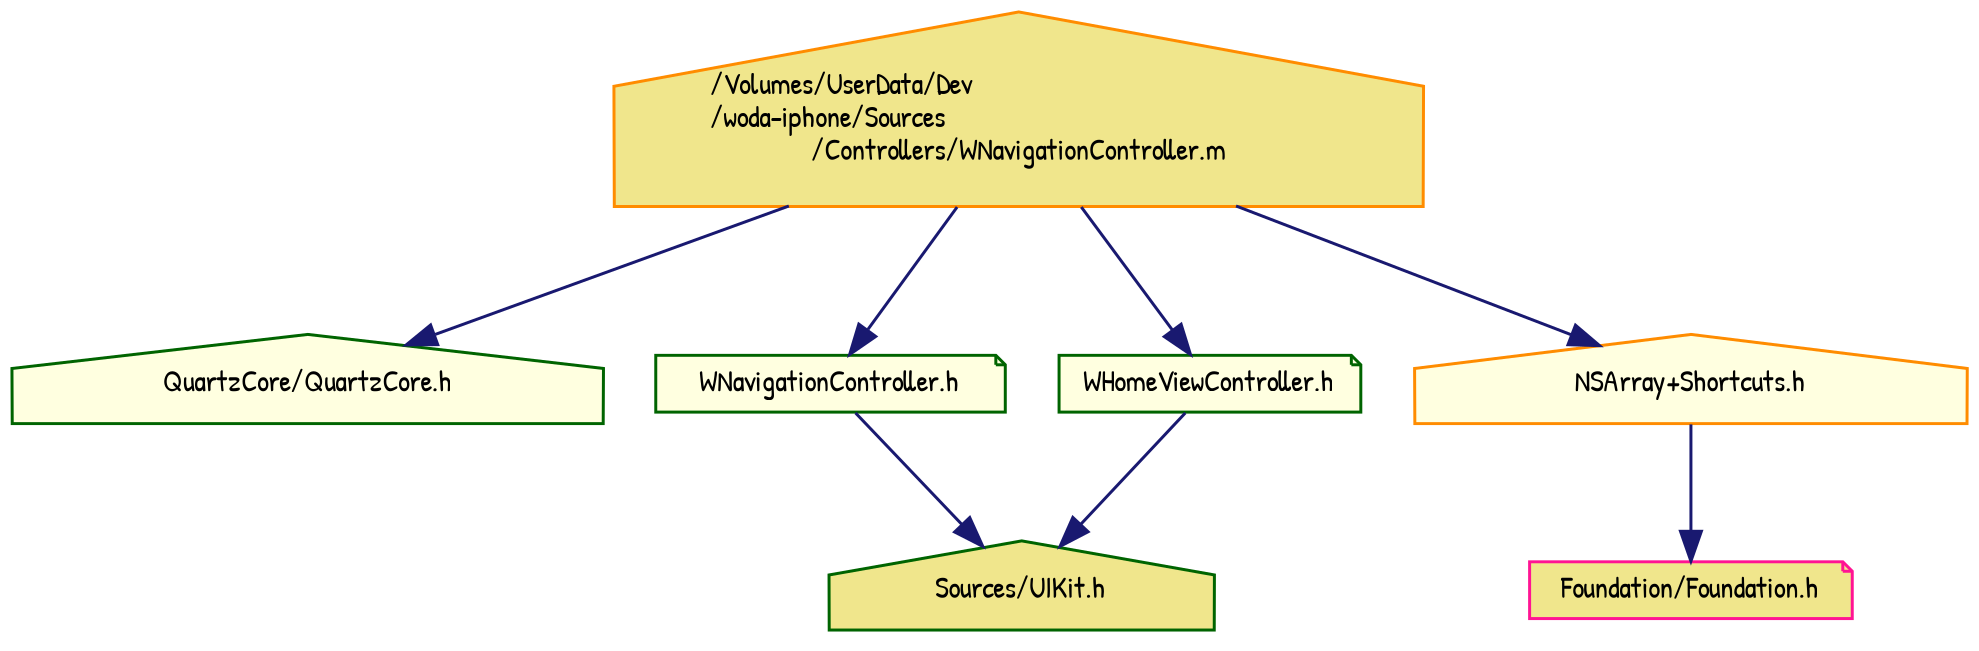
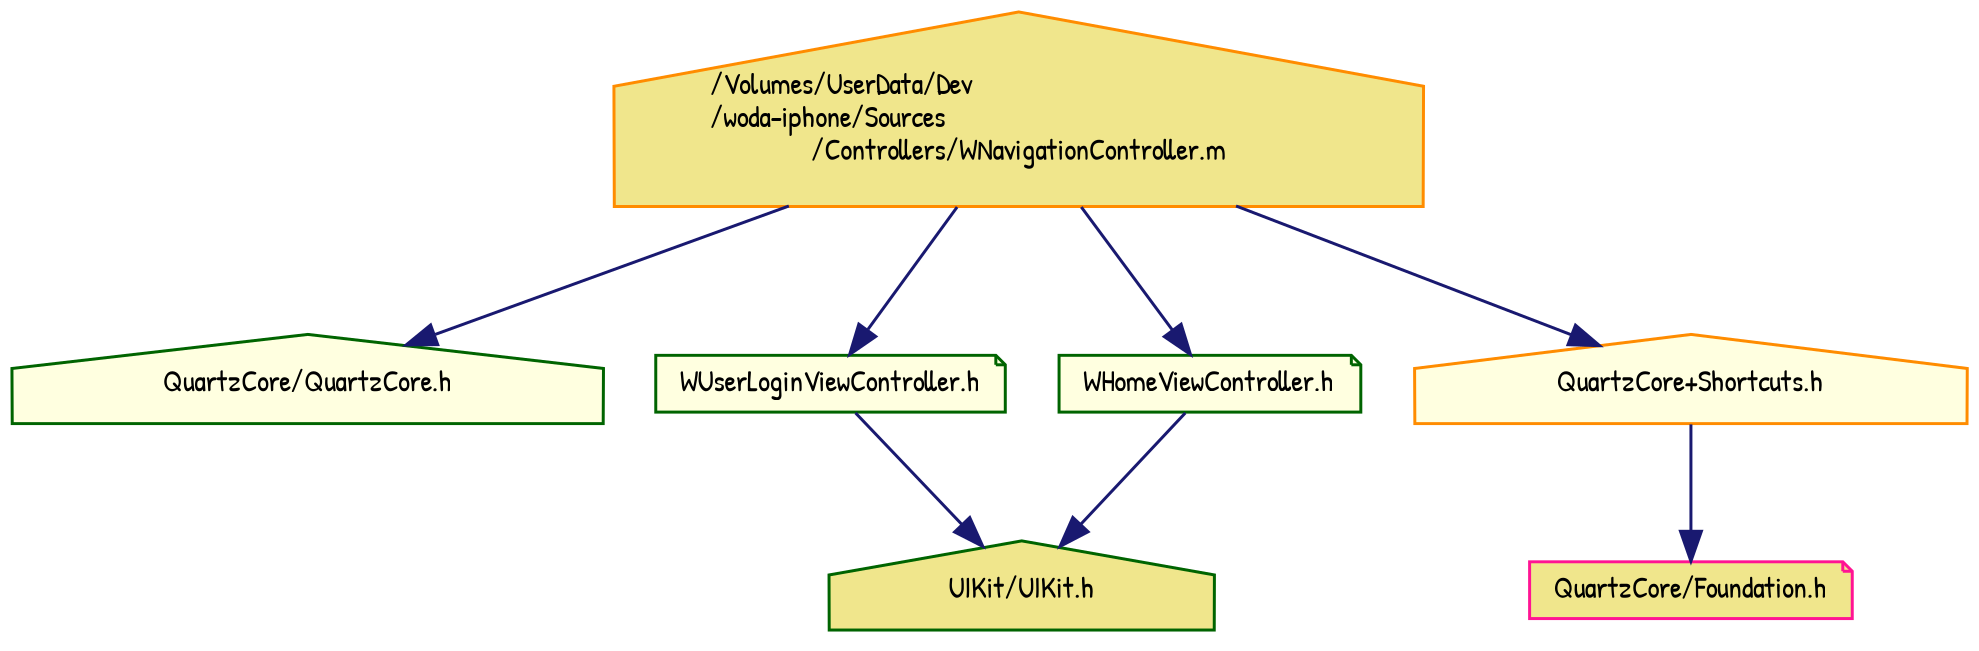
  digraph {
    fontname="Patrick Hand"
    node [color=darkgreen fillcolor=lightyellow fontname="Patrick Hand" fontsize=10 shape=house style=filled]
    edge [color=midnightblue fontname="Patrick Hand" fontsize=10 labelfontname=Helvetica labelfontsize=10 style=solid]
    n1 [color=darkorange fillcolor=khaki fontcolor=black height=0.2 label="/Volumes/UserData/Dev\l/woda-iphone/Sources\l/Controllers/WNavigationController.m" width=0.4]
    n2 [height=0.2 label="QuartzCore/QuartzCore.h" width=0.4]
-   n3 [height=0.2 label="WNavigationController.h" shape=note width=0.4]
+   n3 [height=0.2 label="WUserLoginViewController.h" shape=note width=0.4]
    n4 [height=0.2 label="WHomeViewController.h" shape=note width=0.4]
-   n5 [color=darkorange height=0.2 label="NSArray+Shortcuts.h" width=0.4]
-   n6 [fillcolor=khaki height=0.2 label="Sources/UIKit.h" width=0.4]
-   n7 [color=deeppink fillcolor=khaki height=0.2 label="Foundation/Foundation.h" shape=note width=0.4]
+   n5 [color=darkorange height=0.2 label="QuartzCore+Shortcuts.h" width=0.4]
+   n6 [fillcolor=khaki height=0.2 label="UIKit/UIKit.h" width=0.4]
+   n7 [color=deeppink fillcolor=khaki height=0.2 label="QuartzCore/Foundation.h" shape=note width=0.4]
    n1 -> n2
    n1 -> n3
    n1 -> n4
    n1 -> n5
    n3 -> n6
    n4 -> n6
    n5 -> n7
  }
